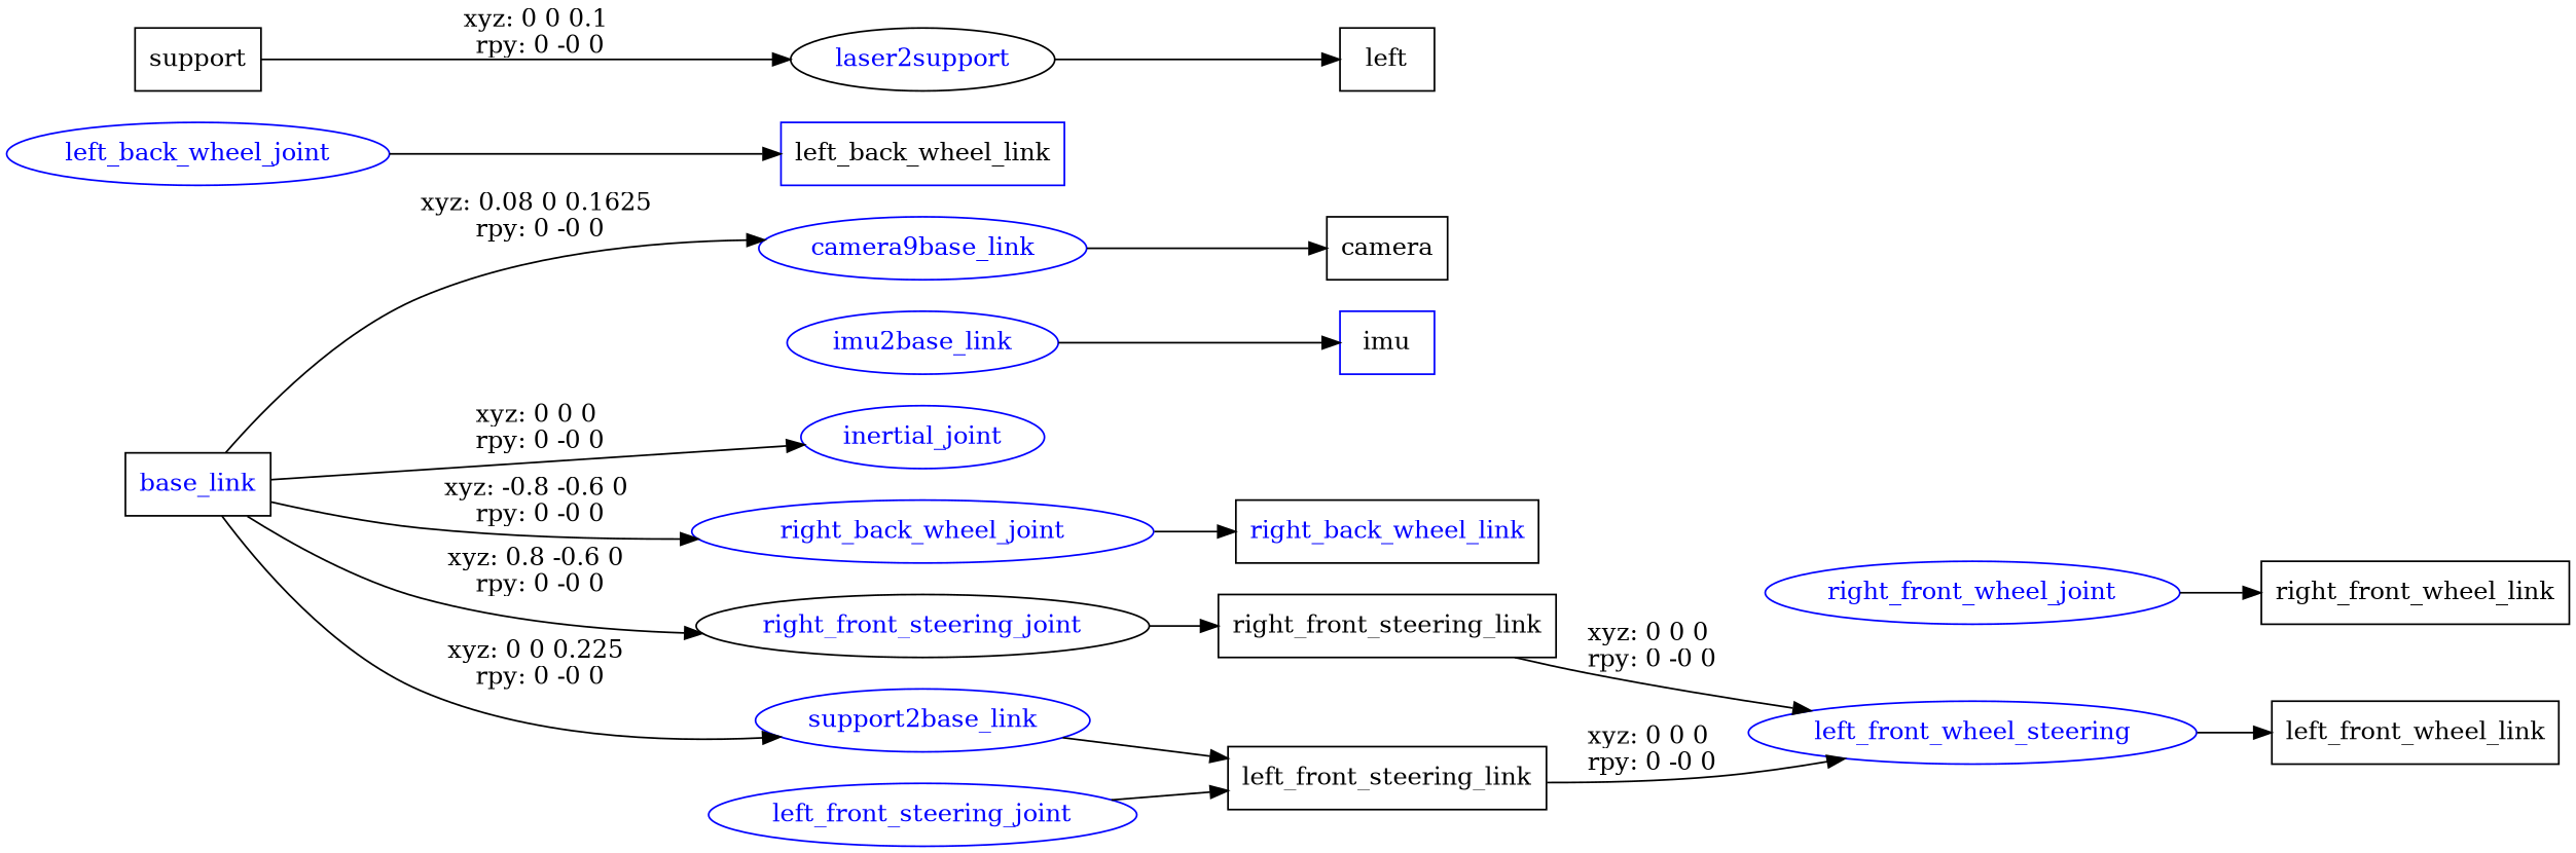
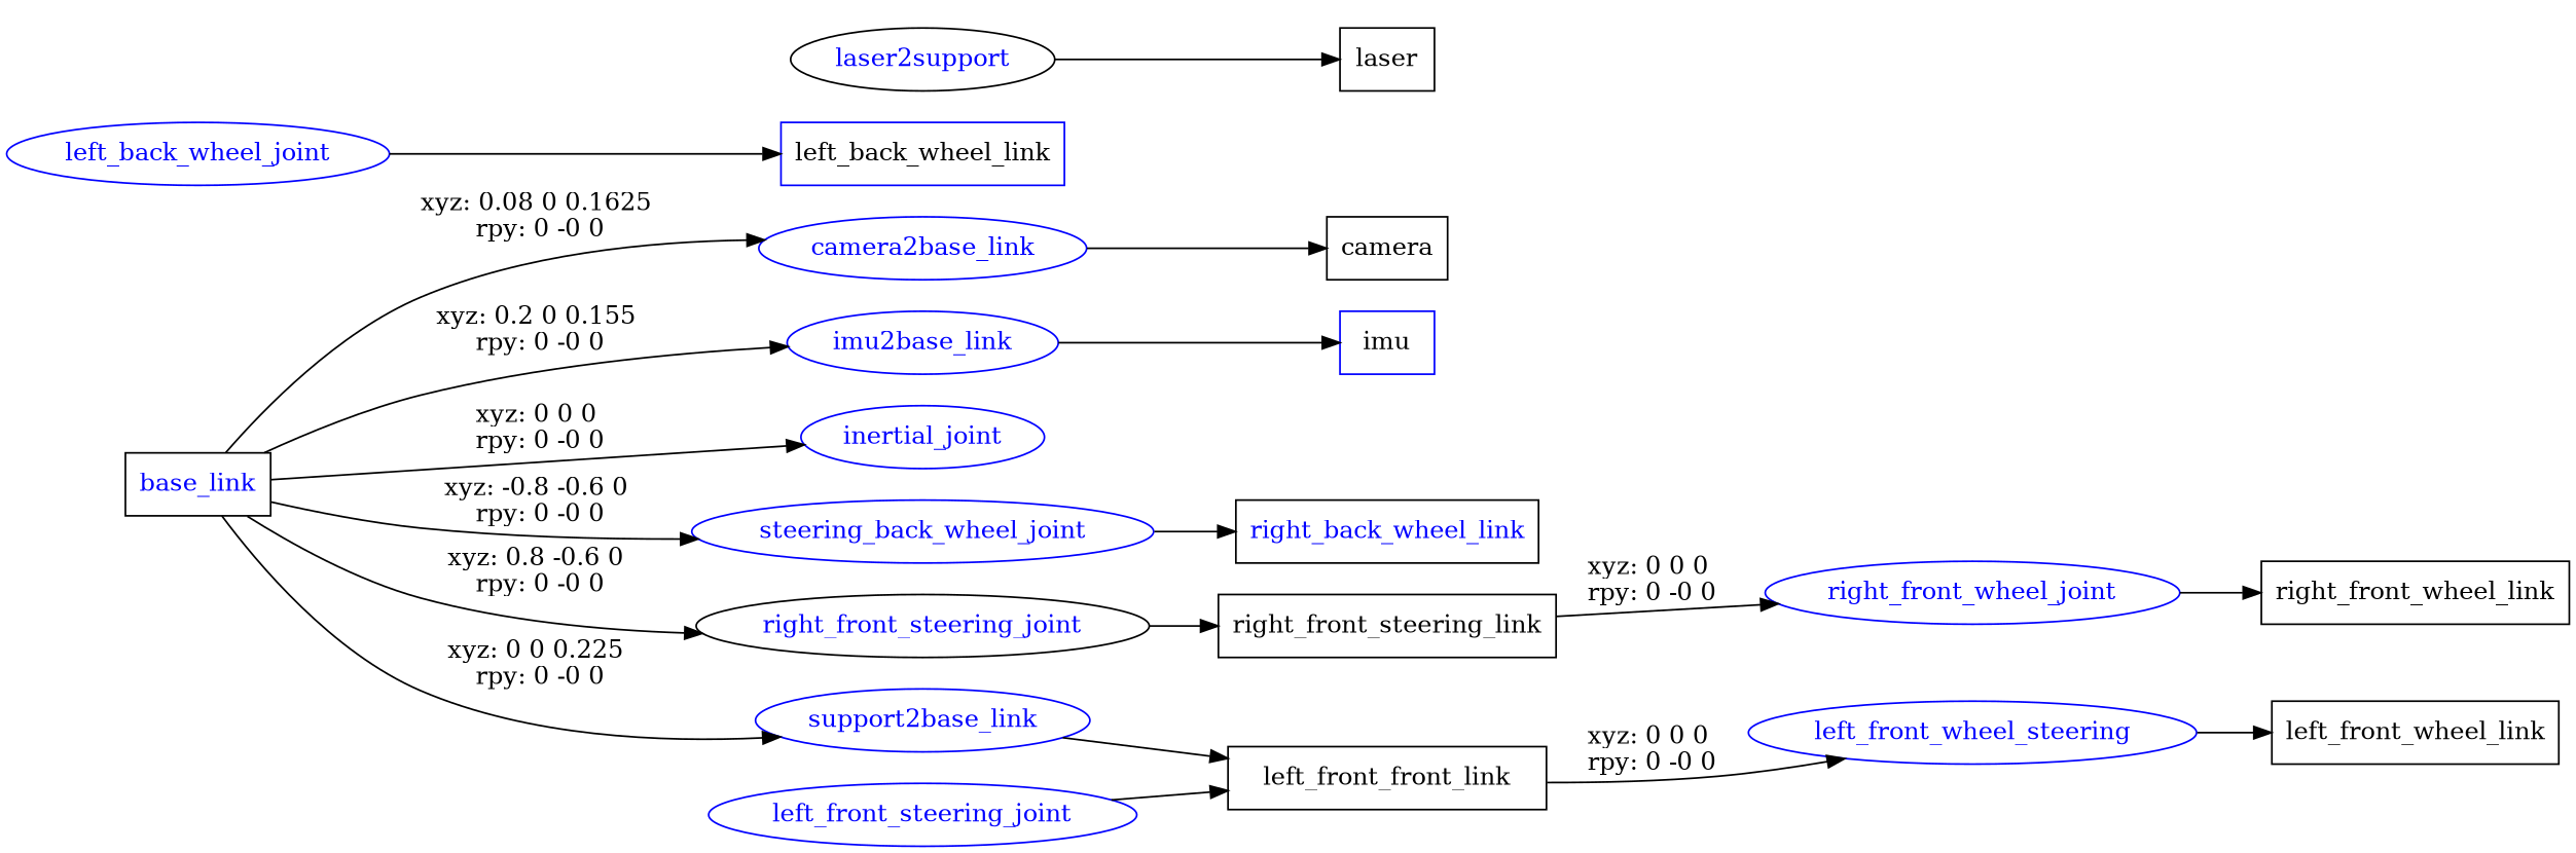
  digraph {
    rankdir=LR
    node [fontcolor=blue shape=box color=blue]
    n1 [label=base_link color=""]
-   camera2base_link [shape=ellipse label=camera9base_link]
+   camera2base_link [shape=ellipse]
    imu2base_link [shape=ellipse]
    inertial_joint [shape=ellipse]
-   right_back_wheel_joint [shape=ellipse]
+   right_back_wheel_joint [shape=ellipse label=steering_back_wheel_joint]
    right_front_steering_joint [color=black shape=ellipse]
    support2base_link [shape=ellipse]
    n8 [label=camera fontcolor="" color=""]
    n9 [label=imu fontcolor=""]
    left_back_wheel_joint [shape=ellipse]
    n11 [label=left_back_wheel_link fontcolor=""]
    left_front_steering_joint [shape=ellipse]
-   n13 [label=left_front_steering_link fontcolor="" color=""]
+   n13 [label=left_front_front_link fontcolor="" color=""]
    n14 [label=right_back_wheel_link color=""]
    n15 [label=right_front_steering_link fontcolor="" color=""]
    n16 [label=left_front_wheel_steering shape=ellipse]
    n17 [label=left_front_wheel_link fontcolor="" color=""]
    right_front_wheel_joint [shape=ellipse]
    n19 [label=right_front_wheel_link fontcolor="" color=""]
-   n20 [label=support fontcolor="" color=""]
    laser2support [color=black shape=ellipse]
-   n22 [label=left fontcolor="" color=""]
+   n22 [label=laser fontcolor="" color=""]
    n1 -> camera2base_link [label="xyz: 0.08 0 0.1625 \nrpy: 0 -0 0"]
+   n1 -> imu2base_link [label="xyz: 0.2 0 0.155 \nrpy: 0 -0 0"]
    n1 -> inertial_joint [label="xyz: 0 0 0 \nrpy: 0 -0 0"]
    n1 -> right_back_wheel_joint [label="xyz: -0.8 -0.6 0 \nrpy: 0 -0 0"]
    n1 -> right_front_steering_joint [label="xyz: 0.8 -0.6 0 \nrpy: 0 -0 0"]
    n1 -> support2base_link [label="xyz: 0 0 0.225 \nrpy: 0 -0 0"]
    camera2base_link -> n8
    imu2base_link -> n9
    right_back_wheel_joint -> n14
    right_front_steering_joint -> n15
    support2base_link -> n13
    left_back_wheel_joint -> n11
    left_front_steering_joint -> n13
    n13 -> n16 [label="xyz: 0 0 0 \nrpy: 0 -0 0"]
-   n15 -> n16 [label="xyz: 0 0 0 \nrpy: 0 -0 0"]
+   n15 -> right_front_wheel_joint [label="xyz: 0 0 0 \nrpy: 0 -0 0"]
    n16 -> n17
    right_front_wheel_joint -> n19
-   n20 -> laser2support [label="xyz: 0 0 0.1 \nrpy: 0 -0 0"]
    laser2support -> n22
  }
